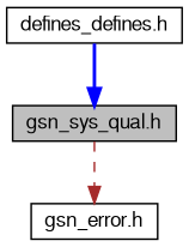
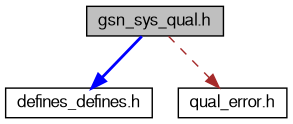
  digraph {
    node [color=black fillcolor=white fontname=FreeSans fontsize=12 shape=record style=filled]
    edge [fontname=FreeSans fontsize=12 labelfontname=FreeSans labelfontsize=12]
    n1 [fillcolor=grey75 fontcolor=black height=0.2 label="gsn_sys_qual.h" width=0.4]
    n2 [height=0.2 label="defines_defines.h" width=0.4]
-   n3 [height=0.2 label="gsn_error.h" width=0.4]
-   n2 -> n1 [color=blue style=bold]
+   n3 [height=0.2 label="qual_error.h" width=0.4]
+   n1 -> n2 [color=blue style=bold]
    n1 -> n3 [color=brown style=dashed]
  }
